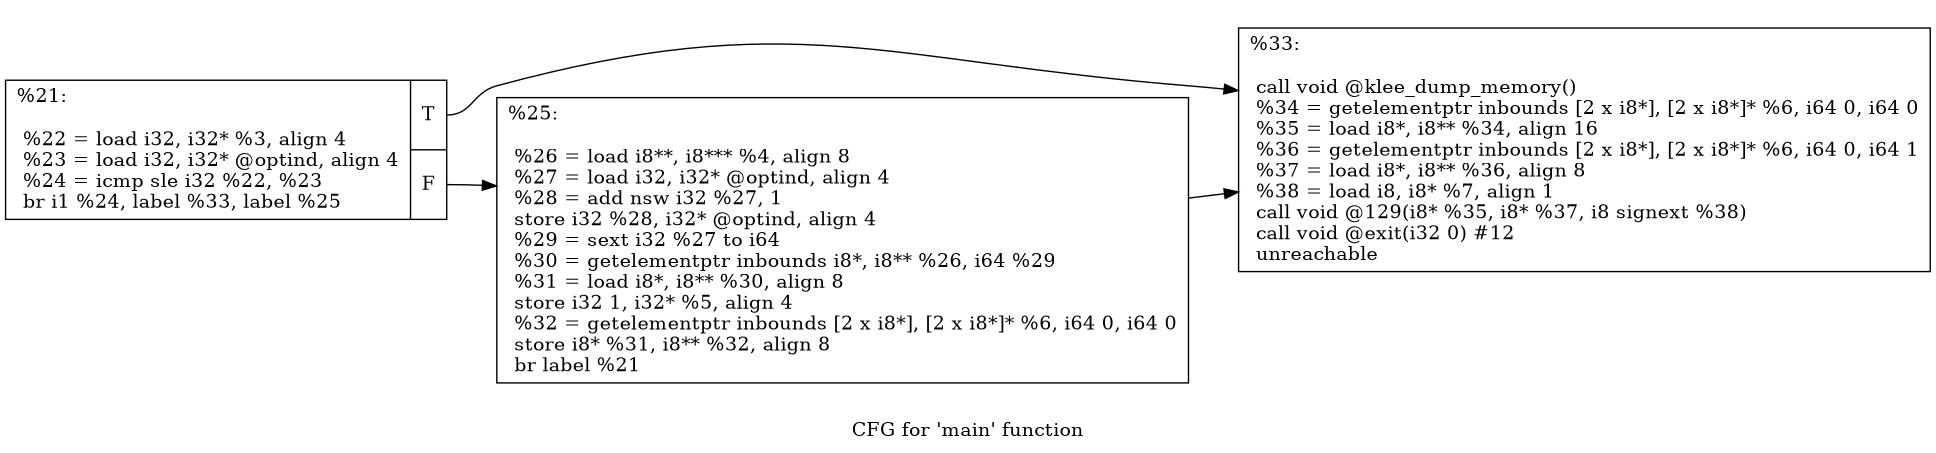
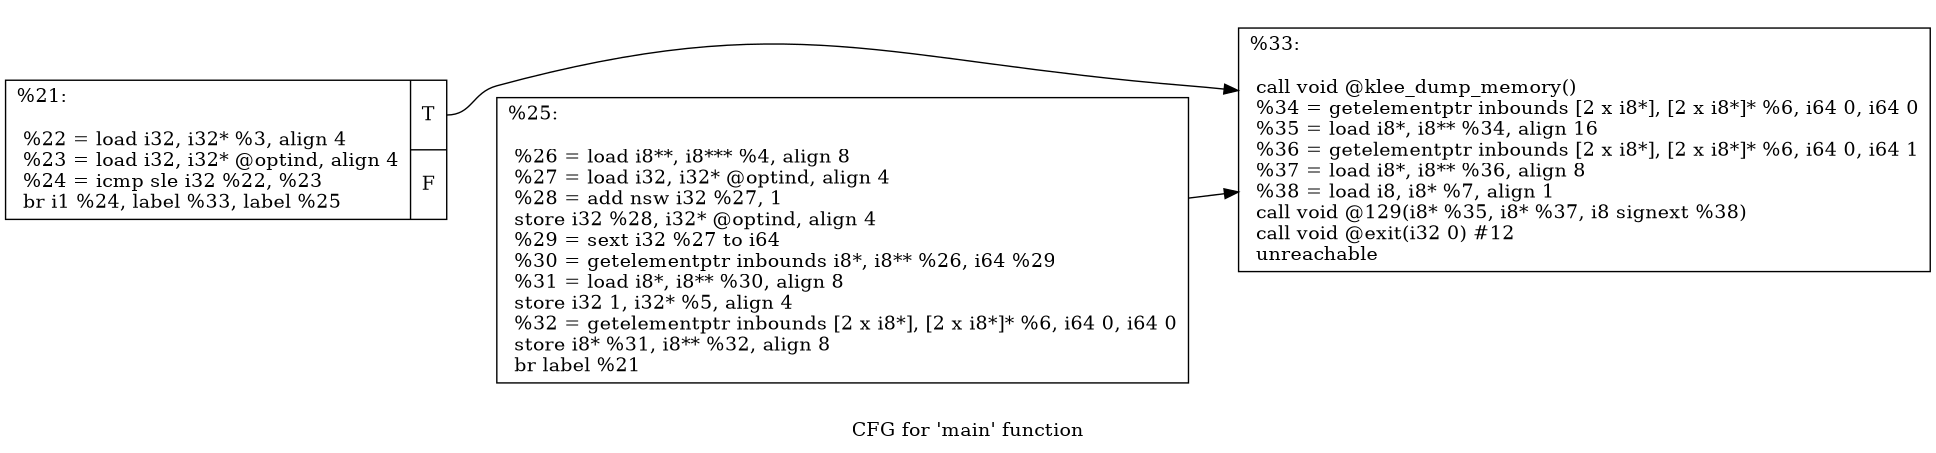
  digraph {
    label="CFG for 'main' function"
    rankdir=LR
    node [shape=record]
    n1 [label="{%21:\l\l  %22 = load i32, i32* %3, align 4\l  %23 = load i32, i32* @optind, align 4\l  %24 = icmp sle i32 %22, %23\l  br i1 %24, label %33, label %25\l|{<s0>T|<s1>F}}"]
    n2 [label="{%33:\l\l  call void @klee_dump_memory()\l  %34 = getelementptr inbounds [2 x i8*], [2 x i8*]* %6, i64 0, i64 0\l  %35 = load i8*, i8** %34, align 16\l  %36 = getelementptr inbounds [2 x i8*], [2 x i8*]* %6, i64 0, i64 1\l  %37 = load i8*, i8** %36, align 8\l  %38 = load i8, i8* %7, align 1\l  call void @129(i8* %35, i8* %37, i8 signext %38)\l  call void @exit(i32 0) #12\l  unreachable\l}"]
    n3 [label="{%25:\l\l  %26 = load i8**, i8*** %4, align 8\l  %27 = load i32, i32* @optind, align 4\l  %28 = add nsw i32 %27, 1\l  store i32 %28, i32* @optind, align 4\l  %29 = sext i32 %27 to i64\l  %30 = getelementptr inbounds i8*, i8** %26, i64 %29\l  %31 = load i8*, i8** %30, align 8\l  store i32 1, i32* %5, align 4\l  %32 = getelementptr inbounds [2 x i8*], [2 x i8*]* %6, i64 0, i64 0\l  store i8* %31, i8** %32, align 8\l  br label %21\l}"]
    n1 -> n2 [tailport=s0]
-   n1 -> n3 [tailport=s1]
    n3 -> n2
  }
